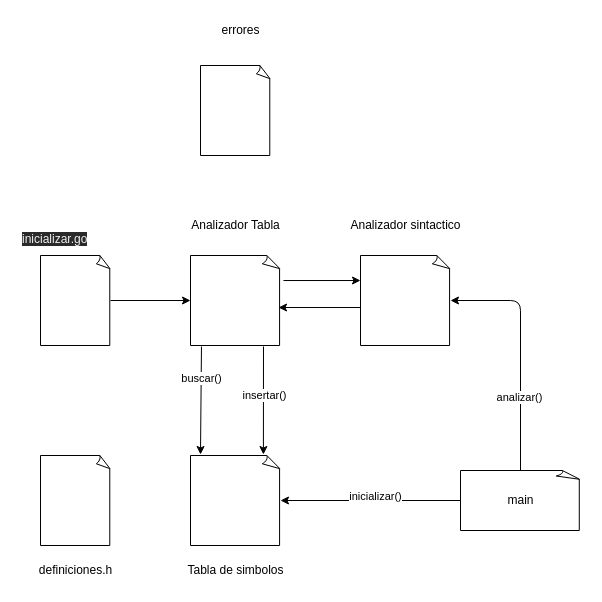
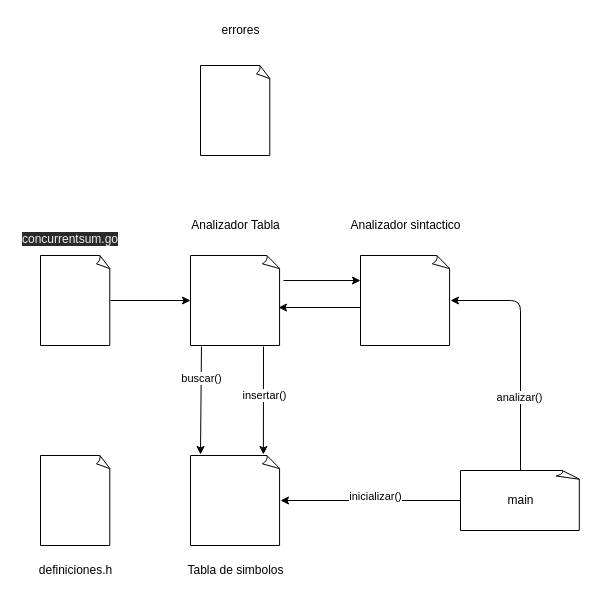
  <mxCell id="0" />
  <mxCell id="1" parent="0" />
  <mxCell id="2" style="edgeStyle=none;html=1;exitX=1;exitY=0.5;exitDx=0;exitDy=0;exitPerimeter=0;entryX=0;entryY=0.5;entryDx=0;entryDy=0;entryPerimeter=0;" parent="1" source="3" target="6" edge="1"><mxGeometry relative="1" as="geometry" /></mxCell>
  <mxCell id="3" value="" style="whiteSpace=wrap;html=1;shape=mxgraph.basic.document" parent="1" vertex="1"><mxGeometry x="40" y="255" width="70" height="90" as="geometry" /></mxCell>
- <mxCell id="4" value="&lt;meta charset=&quot;utf-8&quot;&gt;&lt;span style=&quot;color: rgb(240, 240, 240); font-family: helvetica; font-size: 12px; font-style: normal; font-weight: 400; letter-spacing: normal; text-align: center; text-indent: 0px; text-transform: none; word-spacing: 0px; background-color: rgb(42, 42, 42); display: inline; float: none;&quot;&gt;inicializar.go&lt;/span&gt;" style="text;whiteSpace=wrap;html=1;" parent="1" vertex="1"><mxGeometry x="20" y="225" width="110" height="30" as="geometry" /></mxCell>
+ <mxCell id="4" value="&lt;meta charset=&quot;utf-8&quot;&gt;&lt;span style=&quot;color: rgb(240, 240, 240); font-family: helvetica; font-size: 12px; font-style: normal; font-weight: 400; letter-spacing: normal; text-align: center; text-indent: 0px; text-transform: none; word-spacing: 0px; background-color: rgb(42, 42, 42); display: inline; float: none;&quot;&gt;concurrentsum.go&lt;/span&gt;" style="text;whiteSpace=wrap;html=1;" parent="1" vertex="1"><mxGeometry x="20" y="225" width="110" height="30" as="geometry" /></mxCell>
  <mxCell id="5" style="edgeStyle=none;html=1;entryX=0;entryY=0.278;entryDx=0;entryDy=0;entryPerimeter=0;exitX=1.033;exitY=0.278;exitDx=0;exitDy=0;exitPerimeter=0;" parent="1" source="6" target="11" edge="1"><mxGeometry relative="1" as="geometry"><Array as="points" /></mxGeometry></mxCell>
  <mxCell id="6" value="" style="whiteSpace=wrap;html=1;shape=mxgraph.basic.document" parent="1" vertex="1"><mxGeometry x="190" y="255" width="90" height="90" as="geometry" /></mxCell>
  <mxCell id="7" style="edgeStyle=none;html=1;entryX=0.111;entryY=-0.011;entryDx=0;entryDy=0;entryPerimeter=0;exitX=0.122;exitY=1.011;exitDx=0;exitDy=0;exitPerimeter=0;" parent="1" source="6" target="13" edge="1"><mxGeometry relative="1" as="geometry"><mxPoint x="235" y="345" as="sourcePoint" /><Array as="points" /></mxGeometry></mxCell>
  <mxCell id="8" value="buscar()" style="edgeLabel;html=1;align=center;verticalAlign=middle;resizable=0;points=[];" parent="7" vertex="1" connectable="0"><mxGeometry x="-0.085" y="1" relative="1" as="geometry"><mxPoint x="-1" y="-17" as="offset" /></mxGeometry></mxCell>
  <mxCell id="9" value="Analizador Tabla" style="text;html=1;align=center;verticalAlign=middle;resizable=0;points=[];autosize=1;strokeColor=none;fillColor=none;" parent="1" vertex="1"><mxGeometry x="180" y="215" width="110" height="20" as="geometry" /></mxCell>
  <mxCell id="10" style="edgeStyle=none;html=1;exitX=0;exitY=0.578;exitDx=0;exitDy=0;exitPerimeter=0;entryX=0.978;entryY=0.578;entryDx=0;entryDy=0;entryPerimeter=0;" parent="1" source="11" target="6" edge="1"><mxGeometry relative="1" as="geometry" /></mxCell>
  <mxCell id="11" value="" style="whiteSpace=wrap;html=1;shape=mxgraph.basic.document" parent="1" vertex="1"><mxGeometry x="360" y="255" width="90" height="90" as="geometry" /></mxCell>
  <mxCell id="12" value="Analizador sintactico" style="text;html=1;align=center;verticalAlign=middle;resizable=0;points=[];autosize=1;strokeColor=none;fillColor=none;" parent="1" vertex="1"><mxGeometry x="340" y="215" width="130" height="20" as="geometry" /></mxCell>
  <mxCell id="13" value="" style="whiteSpace=wrap;html=1;shape=mxgraph.basic.document" parent="1" vertex="1"><mxGeometry x="190" y="455" width="90" height="90" as="geometry" /></mxCell>
  <mxCell id="14" value="Tabla de simbolos" style="text;html=1;align=center;verticalAlign=middle;resizable=0;points=[];autosize=1;strokeColor=none;fillColor=none;" parent="1" vertex="1"><mxGeometry x="180" y="560" width="110" height="20" as="geometry" /></mxCell>
  <mxCell id="15" value="" style="whiteSpace=wrap;html=1;shape=mxgraph.basic.document" parent="1" vertex="1"><mxGeometry x="40" y="455" width="70" height="90" as="geometry" /></mxCell>
  <mxCell id="16" value="definiciones.h" style="text;html=1;align=center;verticalAlign=middle;resizable=0;points=[];autosize=1;strokeColor=none;fillColor=none;" parent="1" vertex="1"><mxGeometry x="30" y="560" width="90" height="20" as="geometry" /></mxCell>
  <mxCell id="17" style="edgeStyle=none;html=1;exitX=0;exitY=0.5;exitDx=0;exitDy=0;exitPerimeter=0;entryX=1;entryY=0.5;entryDx=0;entryDy=0;entryPerimeter=0;" parent="1" source="21" target="13" edge="1"><mxGeometry relative="1" as="geometry" /></mxCell>
  <mxCell id="18" value="inicializar()" style="edgeLabel;html=1;align=center;verticalAlign=middle;resizable=0;points=[];" parent="17" vertex="1" connectable="0"><mxGeometry x="-0.05" y="2" relative="1" as="geometry"><mxPoint y="-7" as="offset" /></mxGeometry></mxCell>
  <mxCell id="19" style="edgeStyle=none;html=1;exitX=0.5;exitY=0;exitDx=0;exitDy=0;exitPerimeter=0;entryX=1;entryY=0.5;entryDx=0;entryDy=0;entryPerimeter=0;" parent="1" source="21" target="11" edge="1"><mxGeometry relative="1" as="geometry"><Array as="points"><mxPoint x="520" y="300" /></Array></mxGeometry></mxCell>
  <mxCell id="20" value="analizar()" style="edgeLabel;html=1;align=center;verticalAlign=middle;resizable=0;points=[];" parent="19" vertex="1" connectable="0"><mxGeometry x="-0.383" y="2" relative="1" as="geometry"><mxPoint as="offset" /></mxGeometry></mxCell>
  <mxCell id="21" value="" style="whiteSpace=wrap;html=1;shape=mxgraph.basic.document" parent="1" vertex="1"><mxGeometry x="460" y="470" width="120" height="60" as="geometry" /></mxCell>
  <mxCell id="22" value="main" style="text;html=1;align=center;verticalAlign=middle;resizable=0;points=[];autosize=1;strokeColor=none;fillColor=none;" parent="1" vertex="1"><mxGeometry x="500" y="490" width="40" height="20" as="geometry" /></mxCell>
  <mxCell id="23" style="edgeStyle=none;html=1;entryX=0.81;entryY=-0.011;entryDx=0;entryDy=0;entryPerimeter=0;exitX=0.811;exitY=1.011;exitDx=0;exitDy=0;exitPerimeter=0;" parent="1" source="6" target="13" edge="1"><mxGeometry relative="1" as="geometry"><mxPoint x="260" y="375" as="sourcePoint" /><mxPoint x="260" y="455" as="targetPoint" /></mxGeometry></mxCell>
  <mxCell id="24" value="insertar()" style="edgeLabel;html=1;align=center;verticalAlign=middle;resizable=0;points=[];" parent="23" vertex="1" connectable="0"><mxGeometry x="-0.085" y="1" relative="1" as="geometry"><mxPoint as="offset" /></mxGeometry></mxCell>
  <mxCell id="25" value="" style="whiteSpace=wrap;html=1;shape=mxgraph.basic.document" parent="1" vertex="1"><mxGeometry x="200" y="65" width="70" height="90" as="geometry" /></mxCell>
  <mxCell id="26" value="errores" style="text;html=1;align=center;verticalAlign=middle;resizable=0;points=[];autosize=1;strokeColor=none;fillColor=none;" parent="1" vertex="1"><mxGeometry x="215" y="20" width="50" height="20" as="geometry" /></mxCell>
